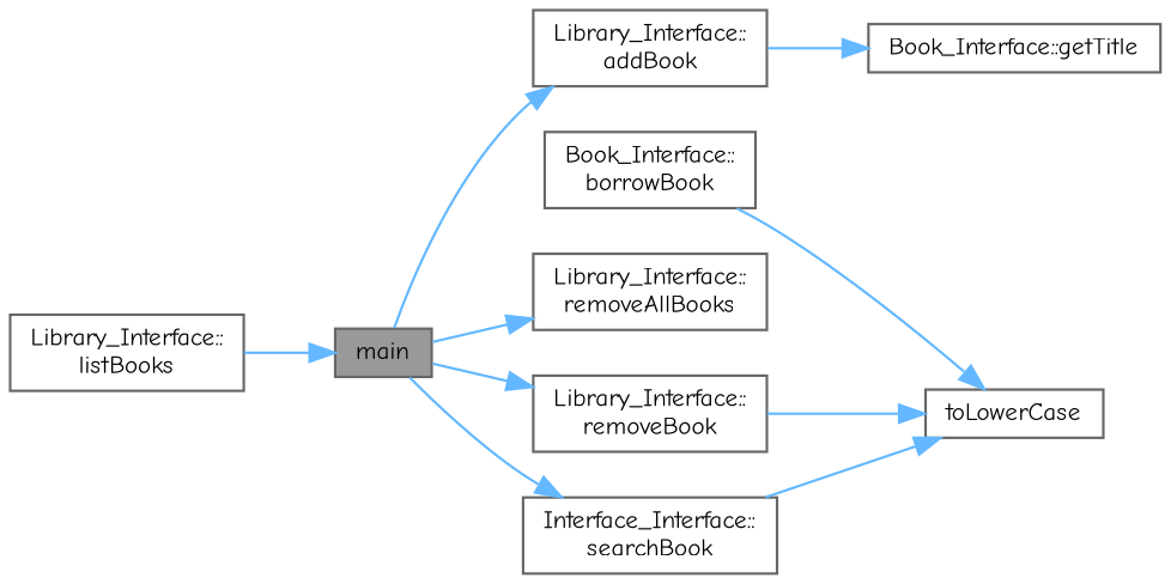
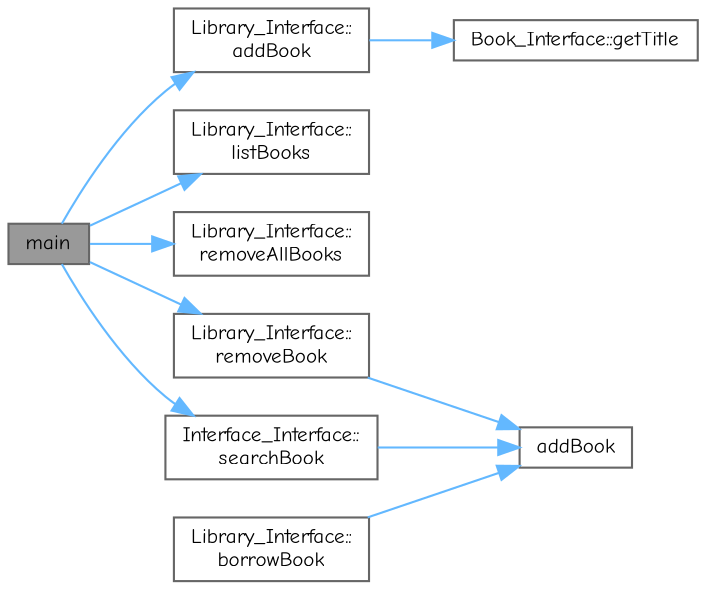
  digraph {
    fontname="Comic Neue"
    rankdir=LR
    node [color=grey40 fillcolor=white fontname="Comic Neue" fontsize=10 shape=box style=filled]
    edge [color=steelblue1 fontname="Comic Neue" fontsize=10 labelfontname=Helvetica labelfontsize=10 style=solid]
    n1 [color=gray40 fillcolor=grey60 fontcolor=black height=0.2 label=main width=0.4]
    n2 [height=0.2 label="Library_Interface::\laddBook" width=0.4]
    n3 [height=0.2 label="Library_Interface::\llistBooks" width=0.4]
    n4 [height=0.2 label="Library_Interface::\lremoveAllBooks" width=0.4]
    n5 [height=0.2 label="Library_Interface::\lremoveBook" width=0.4]
    n6 [height=0.2 label="Interface_Interface::\lsearchBook" width=0.4]
    n7 [height=0.2 label="Book_Interface::getTitle" width=0.4]
-   n8 [height=0.2 label="Book_Interface::\lborrowBook" width=0.4]
-   n9 [height=0.2 label=toLowerCase width=0.4]
+   n8 [height=0.2 label="Library_Interface::\lborrowBook" width=0.4]
+   n9 [height=0.2 label=addBook width=0.4]
    n1 -> n2
-   n3 -> n1
+   n1 -> n3
    n1 -> n4
    n1 -> n5
    n1 -> n6
    n2 -> n7
    n5 -> n9
    n6 -> n9
    n8 -> n9
  }
